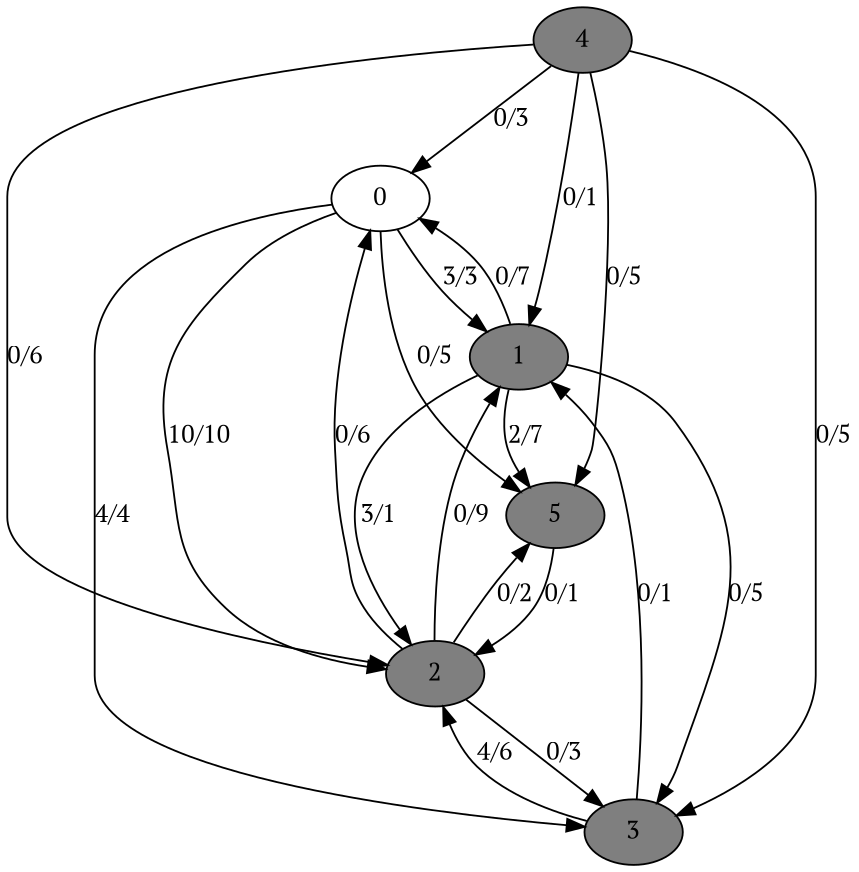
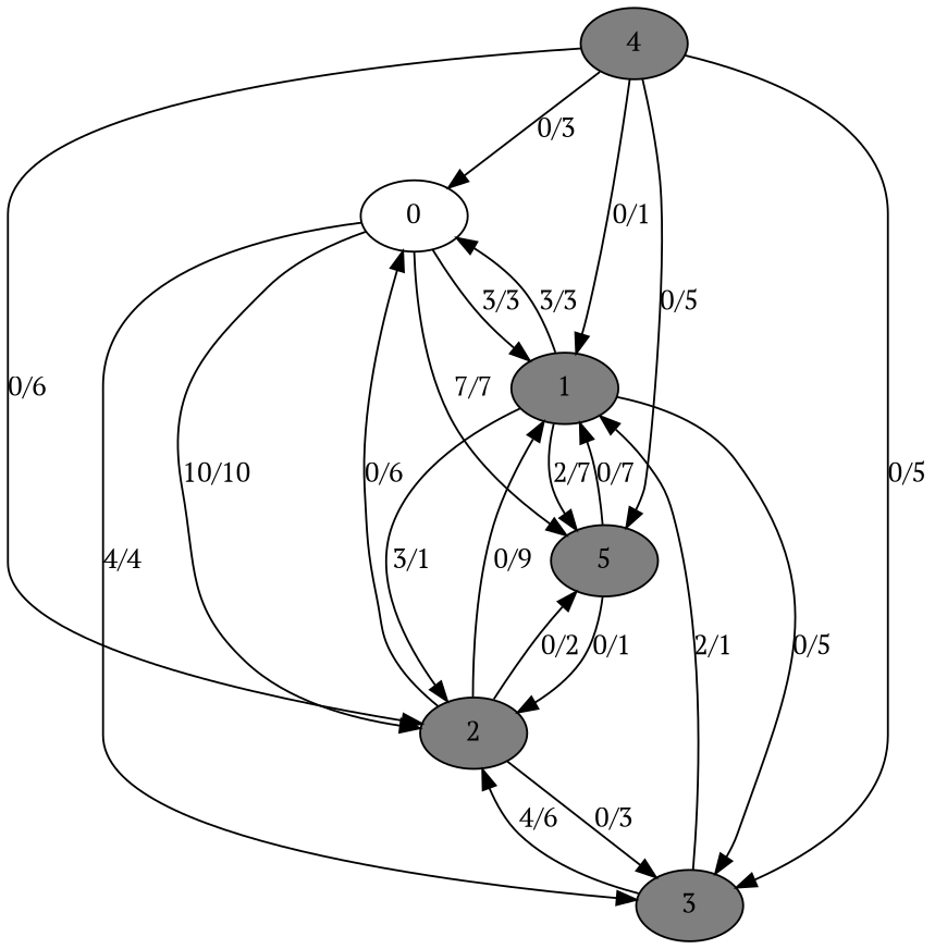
  digraph {
    fontname="PT Serif"
    node [fillcolor=grey50 fontname="PT Serif" style=filled]
    edge [fontname="PT Serif"]
    0 [fillcolor=grey100]
    1
    2
    3
    5
    4
    0 -> 1 [label="3/3"]
    0 -> 2 [label="10/10"]
    0 -> 3 [label="4/4"]
-   0 -> 5 [label="0/5"]
-   1 -> 0 [label="0/7"]
+   0 -> 5 [label="7/7"]
+   1 -> 0 [label="3/3"]
    1 -> 2 [label="3/1"]
    1 -> 3 [label="0/5"]
    1 -> 5 [label="2/7"]
    2 -> 0 [label="0/6"]
    2 -> 1 [label="0/9"]
    2 -> 3 [label="0/3"]
    2 -> 5 [label="0/2"]
-   3 -> 1 [label="0/1"]
+   3 -> 1 [label="2/1"]
    3 -> 2 [label="4/6"]
+   5 -> 1 [label="0/7"]
    5 -> 2 [label="0/1"]
    4 -> 0 [label="0/3"]
    4 -> 1 [label="0/1"]
    4 -> 2 [label="0/6"]
    4 -> 3 [label="0/5"]
    4 -> 5 [label="0/5"]
  }
